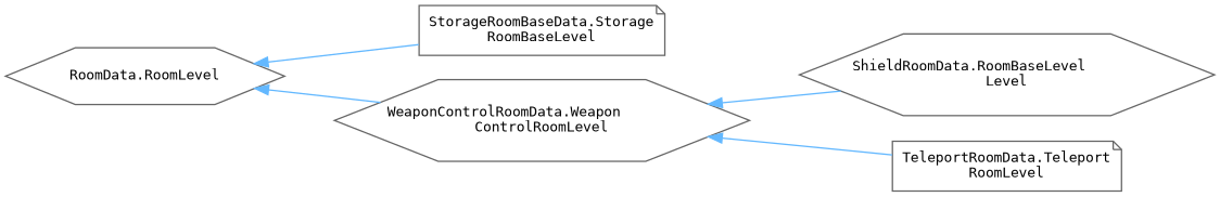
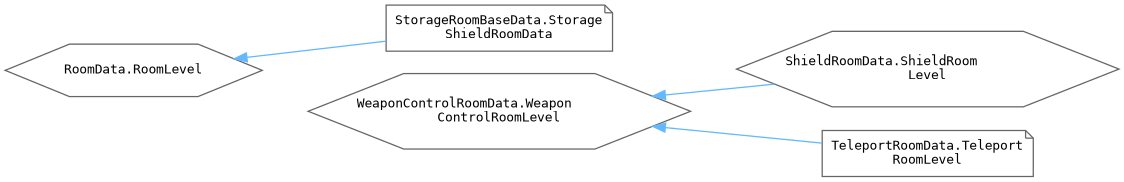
  digraph {
    rankdir=LR
    node [color=grey40 fillcolor=white fontname=Consolas fontsize=10 margin=0.1 shape=hexagon style=filled]
    edge [color=steelblue1 dir=back fontname=Helvetica fontsize=10 labelfontname=Helvetica labelfontsize=10 style=solid]
    n1 [height=0.2 label="RoomData.RoomLevel" width=0.4]
-   n2 [height=0.2 label="StorageRoomBaseData.Storage\lRoomBaseLevel" shape=note width=0.4]
+   n2 [height=0.2 label="StorageRoomBaseData.Storage\lShieldRoomData" shape=note width=0.4]
    n3 [height=0.2 label="WeaponControlRoomData.Weapon\lControlRoomLevel" width=0.4]
-   n4 [height=0.2 label="ShieldRoomData.RoomBaseLevel\lLevel" width=0.4]
+   n4 [height=0.2 label="ShieldRoomData.ShieldRoom\lLevel" width=0.4]
    n5 [height=0.2 label="TeleportRoomData.Teleport\lRoomLevel" shape=note width=0.4]
    n1 -> n2
-   n1 -> n3
    n3 -> n4
    n3 -> n5
  }
